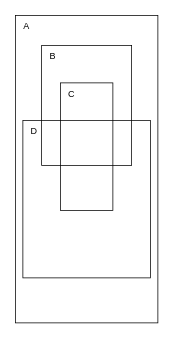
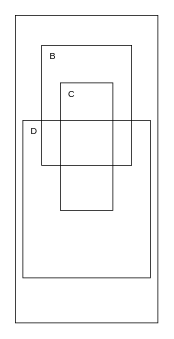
  <mxCell id="0" />
  <mxCell id="1" parent="0" />
  <mxCell id="2" value="" style="rounded=0;whiteSpace=wrap;html=1;fillColor=default;" vertex="1" parent="1"><mxGeometry x="20" y="20" width="190" height="410" as="geometry" /></mxCell>
  <mxCell id="3" value="" style="rounded=0;whiteSpace=wrap;html=1;fillColor=none;" vertex="1" parent="1"><mxGeometry x="30" y="160" width="170" height="210" as="geometry" /></mxCell>
  <mxCell id="4" value="" style="rounded=0;whiteSpace=wrap;html=1;fillColor=none;" vertex="1" parent="1"><mxGeometry x="55" y="60" width="120" height="160" as="geometry" /></mxCell>
  <mxCell id="5" value="" style="rounded=0;whiteSpace=wrap;html=1;fillColor=none;" vertex="1" parent="1"><mxGeometry x="80" y="110" width="70" height="170" as="geometry" /></mxCell>
- <mxCell id="6" value="A" style="text;html=1;align=center;verticalAlign=middle;whiteSpace=wrap;rounded=0;" vertex="1" parent="1"><mxGeometry x="20" y="20" width="30" height="30" as="geometry" /></mxCell>
  <mxCell id="7" value="B" style="text;html=1;align=center;verticalAlign=middle;whiteSpace=wrap;rounded=0;" vertex="1" parent="1"><mxGeometry x="40" y="60" width="60" height="30" as="geometry" /></mxCell>
  <mxCell id="8" value="C" style="text;html=1;align=center;verticalAlign=middle;whiteSpace=wrap;rounded=0;" vertex="1" parent="1"><mxGeometry x="70" y="110" width="50" height="30" as="geometry" /></mxCell>
  <mxCell id="9" value="D" style="text;html=1;align=center;verticalAlign=middle;whiteSpace=wrap;rounded=0;" vertex="1" parent="1"><mxGeometry x="20" y="160" width="50" height="30" as="geometry" /></mxCell>
  <mxCell id="10" style="edgeStyle=orthogonalEdgeStyle;rounded=0;orthogonalLoop=1;jettySize=auto;html=1;exitX=0.5;exitY=1;exitDx=0;exitDy=0;" edge="1" parent="1" source="3" target="3"><mxGeometry relative="1" as="geometry" /></mxCell>
